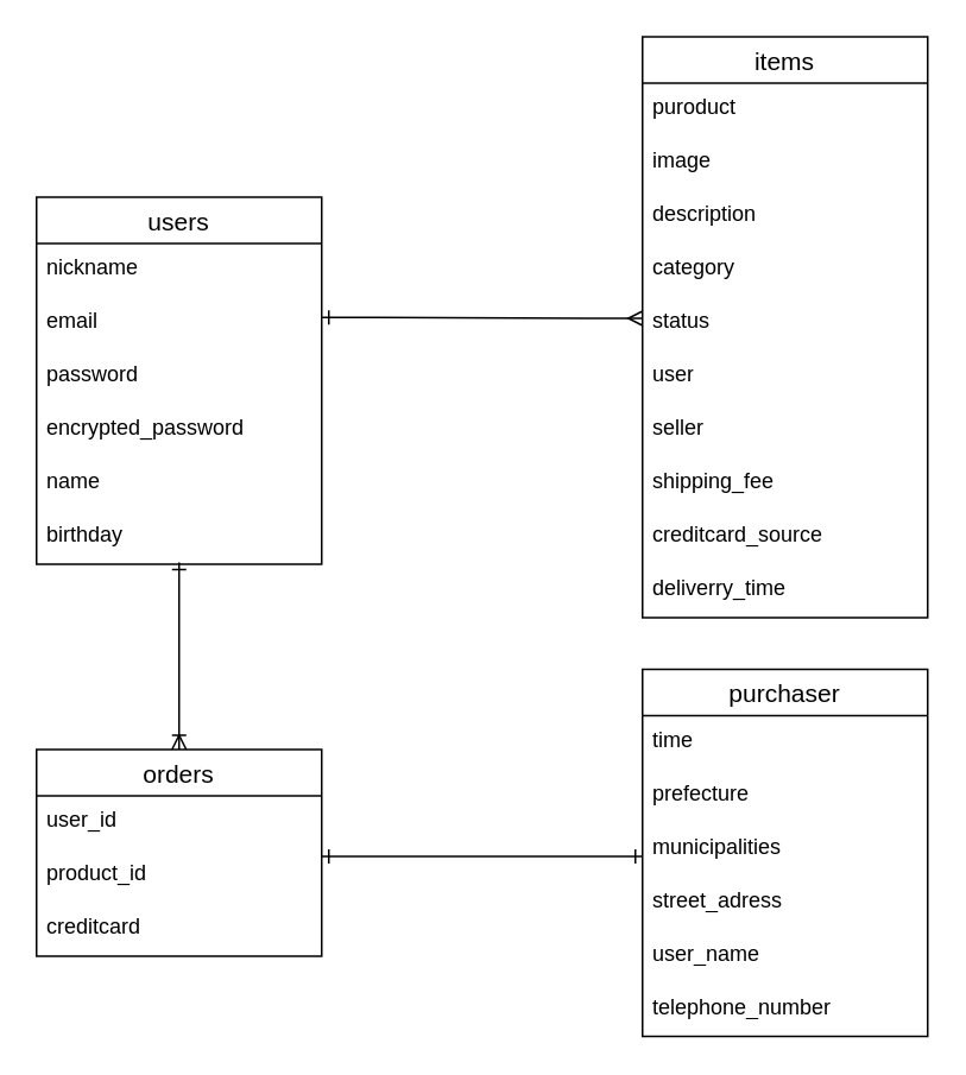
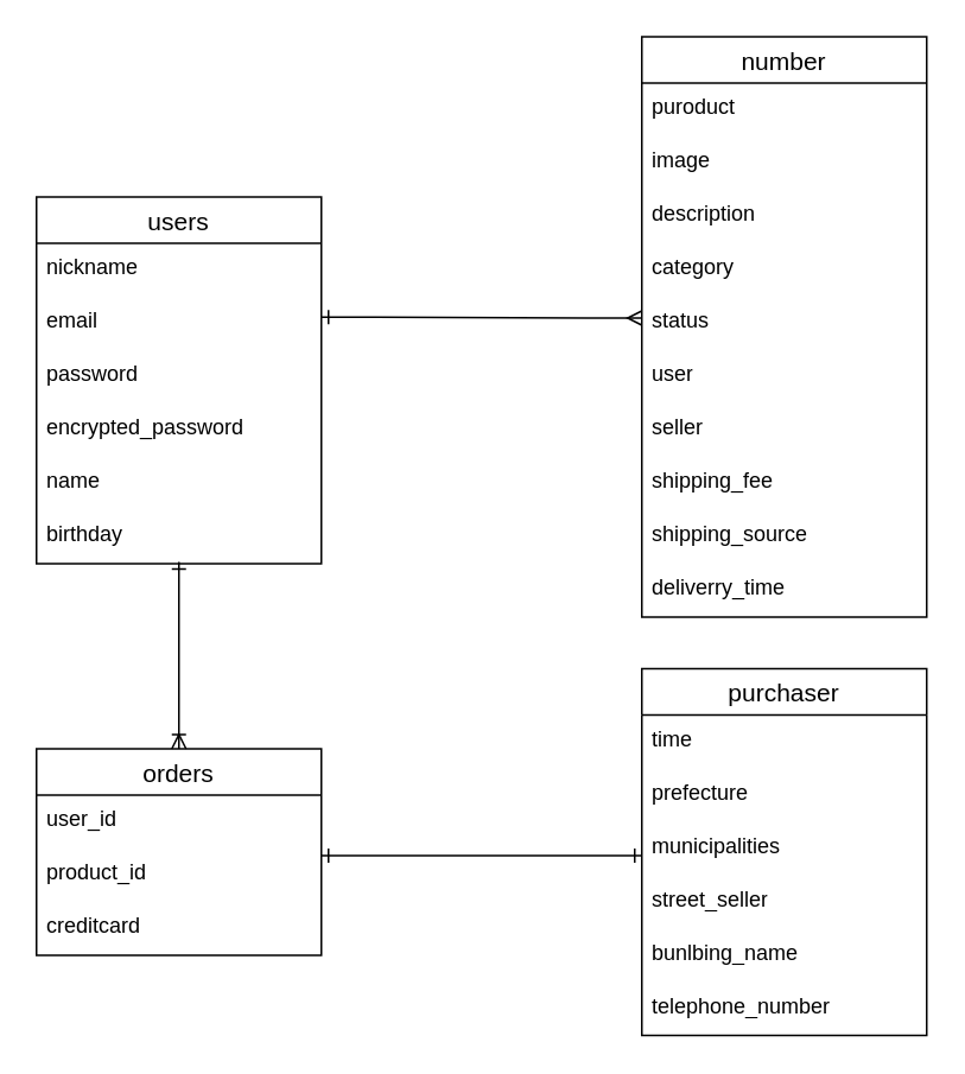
  <mxCell id="0" />
  <mxCell id="1" parent="0" />
- <mxCell id="2" value="items" style="swimlane;fontStyle=0;childLayout=stackLayout;horizontal=1;startSize=26;horizontalStack=0;resizeParent=1;resizeParentMax=0;resizeLast=0;collapsible=1;marginBottom=0;align=center;fontSize=14;" vertex="1" parent="1"><mxGeometry x="360" y="20" width="160" height="326" as="geometry" /></mxCell>
+ <mxCell id="2" value="number" style="swimlane;fontStyle=0;childLayout=stackLayout;horizontal=1;startSize=26;horizontalStack=0;resizeParent=1;resizeParentMax=0;resizeLast=0;collapsible=1;marginBottom=0;align=center;fontSize=14;" vertex="1" parent="1"><mxGeometry x="360" y="20" width="160" height="326" as="geometry" /></mxCell>
  <mxCell id="3" value="puroduct" style="text;strokeColor=none;fillColor=none;spacingLeft=4;spacingRight=4;overflow=hidden;rotatable=0;points=[[0,0.5],[1,0.5]];portConstraint=eastwest;fontSize=12;whiteSpace=wrap;html=1;" vertex="1" parent="2"><mxGeometry y="26" width="160" height="30" as="geometry" /></mxCell>
  <mxCell id="4" value="image" style="text;strokeColor=none;fillColor=none;spacingLeft=4;spacingRight=4;overflow=hidden;rotatable=0;points=[[0,0.5],[1,0.5]];portConstraint=eastwest;fontSize=12;whiteSpace=wrap;html=1;" vertex="1" parent="2"><mxGeometry y="56" width="160" height="30" as="geometry" /></mxCell>
  <mxCell id="5" value="description" style="text;strokeColor=none;fillColor=none;spacingLeft=4;spacingRight=4;overflow=hidden;rotatable=0;points=[[0,0.5],[1,0.5]];portConstraint=eastwest;fontSize=12;whiteSpace=wrap;html=1;" vertex="1" parent="2"><mxGeometry y="86" width="160" height="30" as="geometry" /></mxCell>
  <mxCell id="6" value="category" style="text;strokeColor=none;fillColor=none;spacingLeft=4;spacingRight=4;overflow=hidden;rotatable=0;points=[[0,0.5],[1,0.5]];portConstraint=eastwest;fontSize=12;whiteSpace=wrap;html=1;" vertex="1" parent="2"><mxGeometry y="116" width="160" height="30" as="geometry" /></mxCell>
  <mxCell id="7" value="status" style="text;strokeColor=none;fillColor=none;spacingLeft=4;spacingRight=4;overflow=hidden;rotatable=0;points=[[0,0.5],[1,0.5]];portConstraint=eastwest;fontSize=12;whiteSpace=wrap;html=1;" vertex="1" parent="2"><mxGeometry y="146" width="160" height="30" as="geometry" /></mxCell>
  <mxCell id="8" value="user" style="text;strokeColor=none;fillColor=none;spacingLeft=4;spacingRight=4;overflow=hidden;rotatable=0;points=[[0,0.5],[1,0.5]];portConstraint=eastwest;fontSize=12;whiteSpace=wrap;html=1;" vertex="1" parent="2"><mxGeometry y="176" width="160" height="30" as="geometry" /></mxCell>
  <mxCell id="9" value="seller&lt;div&gt;&lt;br&gt;&lt;/div&gt;" style="text;strokeColor=none;fillColor=none;spacingLeft=4;spacingRight=4;overflow=hidden;rotatable=0;points=[[0,0.5],[1,0.5]];portConstraint=eastwest;fontSize=12;whiteSpace=wrap;html=1;" vertex="1" parent="2"><mxGeometry y="206" width="160" height="30" as="geometry" /></mxCell>
  <mxCell id="10" value="shipping_fee" style="text;strokeColor=none;fillColor=none;spacingLeft=4;spacingRight=4;overflow=hidden;rotatable=0;points=[[0,0.5],[1,0.5]];portConstraint=eastwest;fontSize=12;whiteSpace=wrap;html=1;" vertex="1" parent="2"><mxGeometry y="236" width="160" height="30" as="geometry" /></mxCell>
- <mxCell id="11" value="creditcard_source" style="text;strokeColor=none;fillColor=none;spacingLeft=4;spacingRight=4;overflow=hidden;rotatable=0;points=[[0,0.5],[1,0.5]];portConstraint=eastwest;fontSize=12;whiteSpace=wrap;html=1;" vertex="1" parent="2"><mxGeometry y="266" width="160" height="30" as="geometry" /></mxCell>
+ <mxCell id="11" value="shipping_source" style="text;strokeColor=none;fillColor=none;spacingLeft=4;spacingRight=4;overflow=hidden;rotatable=0;points=[[0,0.5],[1,0.5]];portConstraint=eastwest;fontSize=12;whiteSpace=wrap;html=1;" vertex="1" parent="2"><mxGeometry y="266" width="160" height="30" as="geometry" /></mxCell>
  <mxCell id="12" value="deliverry_time" style="text;strokeColor=none;fillColor=none;spacingLeft=4;spacingRight=4;overflow=hidden;rotatable=0;points=[[0,0.5],[1,0.5]];portConstraint=eastwest;fontSize=12;whiteSpace=wrap;html=1;" vertex="1" parent="2"><mxGeometry y="296" width="160" height="30" as="geometry" /></mxCell>
  <mxCell id="13" value="orders" style="swimlane;fontStyle=0;childLayout=stackLayout;horizontal=1;startSize=26;horizontalStack=0;resizeParent=1;resizeParentMax=0;resizeLast=0;collapsible=1;marginBottom=0;align=center;fontSize=14;" vertex="1" parent="1"><mxGeometry x="20" y="420" width="160" height="116" as="geometry" /></mxCell>
  <mxCell id="14" value="user_id" style="text;strokeColor=none;fillColor=none;spacingLeft=4;spacingRight=4;overflow=hidden;rotatable=0;points=[[0,0.5],[1,0.5]];portConstraint=eastwest;fontSize=12;whiteSpace=wrap;html=1;" vertex="1" parent="13"><mxGeometry y="26" width="160" height="30" as="geometry" /></mxCell>
  <mxCell id="15" value="product_id" style="text;strokeColor=none;fillColor=none;spacingLeft=4;spacingRight=4;overflow=hidden;rotatable=0;points=[[0,0.5],[1,0.5]];portConstraint=eastwest;fontSize=12;whiteSpace=wrap;html=1;" vertex="1" parent="13"><mxGeometry y="56" width="160" height="30" as="geometry" /></mxCell>
  <mxCell id="16" value="creditcard" style="text;strokeColor=none;fillColor=none;spacingLeft=4;spacingRight=4;overflow=hidden;rotatable=0;points=[[0,0.5],[1,0.5]];portConstraint=eastwest;fontSize=12;whiteSpace=wrap;html=1;" vertex="1" parent="13"><mxGeometry y="86" width="160" height="30" as="geometry" /></mxCell>
  <mxCell id="17" value="purchaser" style="swimlane;fontStyle=0;childLayout=stackLayout;horizontal=1;startSize=26;horizontalStack=0;resizeParent=1;resizeParentMax=0;resizeLast=0;collapsible=1;marginBottom=0;align=center;fontSize=14;" vertex="1" parent="1"><mxGeometry x="360" y="375" width="160" height="206" as="geometry" /></mxCell>
  <mxCell id="18" value="time" style="text;strokeColor=none;fillColor=none;spacingLeft=4;spacingRight=4;overflow=hidden;rotatable=0;points=[[0,0.5],[1,0.5]];portConstraint=eastwest;fontSize=12;whiteSpace=wrap;html=1;" vertex="1" parent="17"><mxGeometry y="26" width="160" height="30" as="geometry" /></mxCell>
  <mxCell id="19" value="prefecture" style="text;strokeColor=none;fillColor=none;spacingLeft=4;spacingRight=4;overflow=hidden;rotatable=0;points=[[0,0.5],[1,0.5]];portConstraint=eastwest;fontSize=12;whiteSpace=wrap;html=1;" vertex="1" parent="17"><mxGeometry y="56" width="160" height="30" as="geometry" /></mxCell>
  <mxCell id="20" value="municipalities" style="text;strokeColor=none;fillColor=none;spacingLeft=4;spacingRight=4;overflow=hidden;rotatable=0;points=[[0,0.5],[1,0.5]];portConstraint=eastwest;fontSize=12;whiteSpace=wrap;html=1;" vertex="1" parent="17"><mxGeometry y="86" width="160" height="30" as="geometry" /></mxCell>
- <mxCell id="21" value="street_adress" style="text;strokeColor=none;fillColor=none;spacingLeft=4;spacingRight=4;overflow=hidden;rotatable=0;points=[[0,0.5],[1,0.5]];portConstraint=eastwest;fontSize=12;whiteSpace=wrap;html=1;" vertex="1" parent="17"><mxGeometry y="116" width="160" height="30" as="geometry" /></mxCell>
- <mxCell id="22" value="user_name" style="text;strokeColor=none;fillColor=none;spacingLeft=4;spacingRight=4;overflow=hidden;rotatable=0;points=[[0,0.5],[1,0.5]];portConstraint=eastwest;fontSize=12;whiteSpace=wrap;html=1;" vertex="1" parent="17"><mxGeometry y="146" width="160" height="30" as="geometry" /></mxCell>
+ <mxCell id="21" value="street_seller" style="text;strokeColor=none;fillColor=none;spacingLeft=4;spacingRight=4;overflow=hidden;rotatable=0;points=[[0,0.5],[1,0.5]];portConstraint=eastwest;fontSize=12;whiteSpace=wrap;html=1;" vertex="1" parent="17"><mxGeometry y="116" width="160" height="30" as="geometry" /></mxCell>
+ <mxCell id="22" value="bunlbing_name" style="text;strokeColor=none;fillColor=none;spacingLeft=4;spacingRight=4;overflow=hidden;rotatable=0;points=[[0,0.5],[1,0.5]];portConstraint=eastwest;fontSize=12;whiteSpace=wrap;html=1;" vertex="1" parent="17"><mxGeometry y="146" width="160" height="30" as="geometry" /></mxCell>
  <mxCell id="23" value="telephone_number" style="text;strokeColor=none;fillColor=none;spacingLeft=4;spacingRight=4;overflow=hidden;rotatable=0;points=[[0,0.5],[1,0.5]];portConstraint=eastwest;fontSize=12;whiteSpace=wrap;html=1;" vertex="1" parent="17"><mxGeometry y="176" width="160" height="30" as="geometry" /></mxCell>
  <mxCell id="24" value="" style="endArrow=ERmany;html=1;rounded=0;edgeStyle=entityRelationEdgeStyle;startArrow=ERone;startFill=0;endFill=0;" edge="1" parent="1"><mxGeometry relative="1" as="geometry"><mxPoint x="180" y="177.5" as="sourcePoint" /><mxPoint x="360" y="178" as="targetPoint" /></mxGeometry></mxCell>
  <mxCell id="25" value="" style="endArrow=ERone;html=1;rounded=0;startArrow=ERone;startFill=0;endFill=0;" edge="1" parent="1"><mxGeometry relative="1" as="geometry"><mxPoint x="180" y="480" as="sourcePoint" /><mxPoint x="360" y="480" as="targetPoint" /></mxGeometry></mxCell>
  <mxCell id="26" value="users" style="swimlane;fontStyle=0;childLayout=stackLayout;horizontal=1;startSize=26;horizontalStack=0;resizeParent=1;resizeParentMax=0;resizeLast=0;collapsible=1;marginBottom=0;align=center;fontSize=14;" vertex="1" parent="1"><mxGeometry x="20" y="110" width="160" height="206" as="geometry" /></mxCell>
  <mxCell id="27" value="nickname" style="text;strokeColor=none;fillColor=none;spacingLeft=4;spacingRight=4;overflow=hidden;rotatable=0;points=[[0,0.5],[1,0.5]];portConstraint=eastwest;fontSize=12;whiteSpace=wrap;html=1;" vertex="1" parent="26"><mxGeometry y="26" width="160" height="30" as="geometry" /></mxCell>
  <mxCell id="28" value="email" style="text;strokeColor=none;fillColor=none;spacingLeft=4;spacingRight=4;overflow=hidden;rotatable=0;points=[[0,0.5],[1,0.5]];portConstraint=eastwest;fontSize=12;whiteSpace=wrap;html=1;" vertex="1" parent="26"><mxGeometry y="56" width="160" height="30" as="geometry" /></mxCell>
  <mxCell id="29" value="password" style="text;strokeColor=none;fillColor=none;spacingLeft=4;spacingRight=4;overflow=hidden;rotatable=0;points=[[0,0.5],[1,0.5]];portConstraint=eastwest;fontSize=12;whiteSpace=wrap;html=1;" vertex="1" parent="26"><mxGeometry y="86" width="160" height="30" as="geometry" /></mxCell>
  <mxCell id="30" value="encrypted_password" style="text;strokeColor=none;fillColor=none;spacingLeft=4;spacingRight=4;overflow=hidden;rotatable=0;points=[[0,0.5],[1,0.5]];portConstraint=eastwest;fontSize=12;whiteSpace=wrap;html=1;" vertex="1" parent="26"><mxGeometry y="116" width="160" height="30" as="geometry" /></mxCell>
  <mxCell id="31" value="name" style="text;strokeColor=none;fillColor=none;spacingLeft=4;spacingRight=4;overflow=hidden;rotatable=0;points=[[0,0.5],[1,0.5]];portConstraint=eastwest;fontSize=12;whiteSpace=wrap;html=1;" vertex="1" parent="26"><mxGeometry y="146" width="160" height="30" as="geometry" /></mxCell>
  <mxCell id="32" value="birthday" style="text;strokeColor=none;fillColor=none;spacingLeft=4;spacingRight=4;overflow=hidden;rotatable=0;points=[[0,0.5],[1,0.5]];portConstraint=eastwest;fontSize=12;whiteSpace=wrap;html=1;" vertex="1" parent="26"><mxGeometry y="176" width="160" height="30" as="geometry" /></mxCell>
  <mxCell id="33" value="" style="endArrow=ERoneToMany;html=1;rounded=0;entryX=0.5;entryY=0;entryDx=0;entryDy=0;startArrow=ERone;startFill=0;endFill=0;" edge="1" parent="1" target="13"><mxGeometry relative="1" as="geometry"><mxPoint x="100" y="315" as="sourcePoint" /><mxPoint x="100" y="410" as="targetPoint" /></mxGeometry></mxCell>
